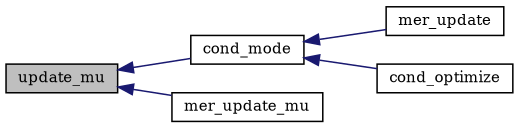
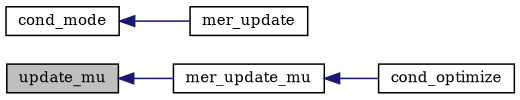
  digraph {
    fontname="DejaVu Serif"
    rankdir=LR
    node [color=black fillcolor=white fontname="DejaVu Serif" fontsize=10 shape=record style=filled]
    edge [color=midnightblue dir=back fontname="DejaVu Serif" fontsize=10 labelfontname="FreeSans.ttf" labelfontsize=10 style=solid]
    n1 [fillcolor=grey75 fontcolor=black height=0.2 label=update_mu width=0.4]
    n2 [height=0.2 label=cond_mode width=0.4]
    n3 [height=0.2 label=mer_update_mu width=0.4]
    n4 [height=0.2 label=mer_update width=0.4]
    n5 [height=0.2 label=cond_optimize width=0.4]
-   n1 -> n2
    n1 -> n3
    n2 -> n4
-   n2 -> n5
+   n3 -> n5
  }
